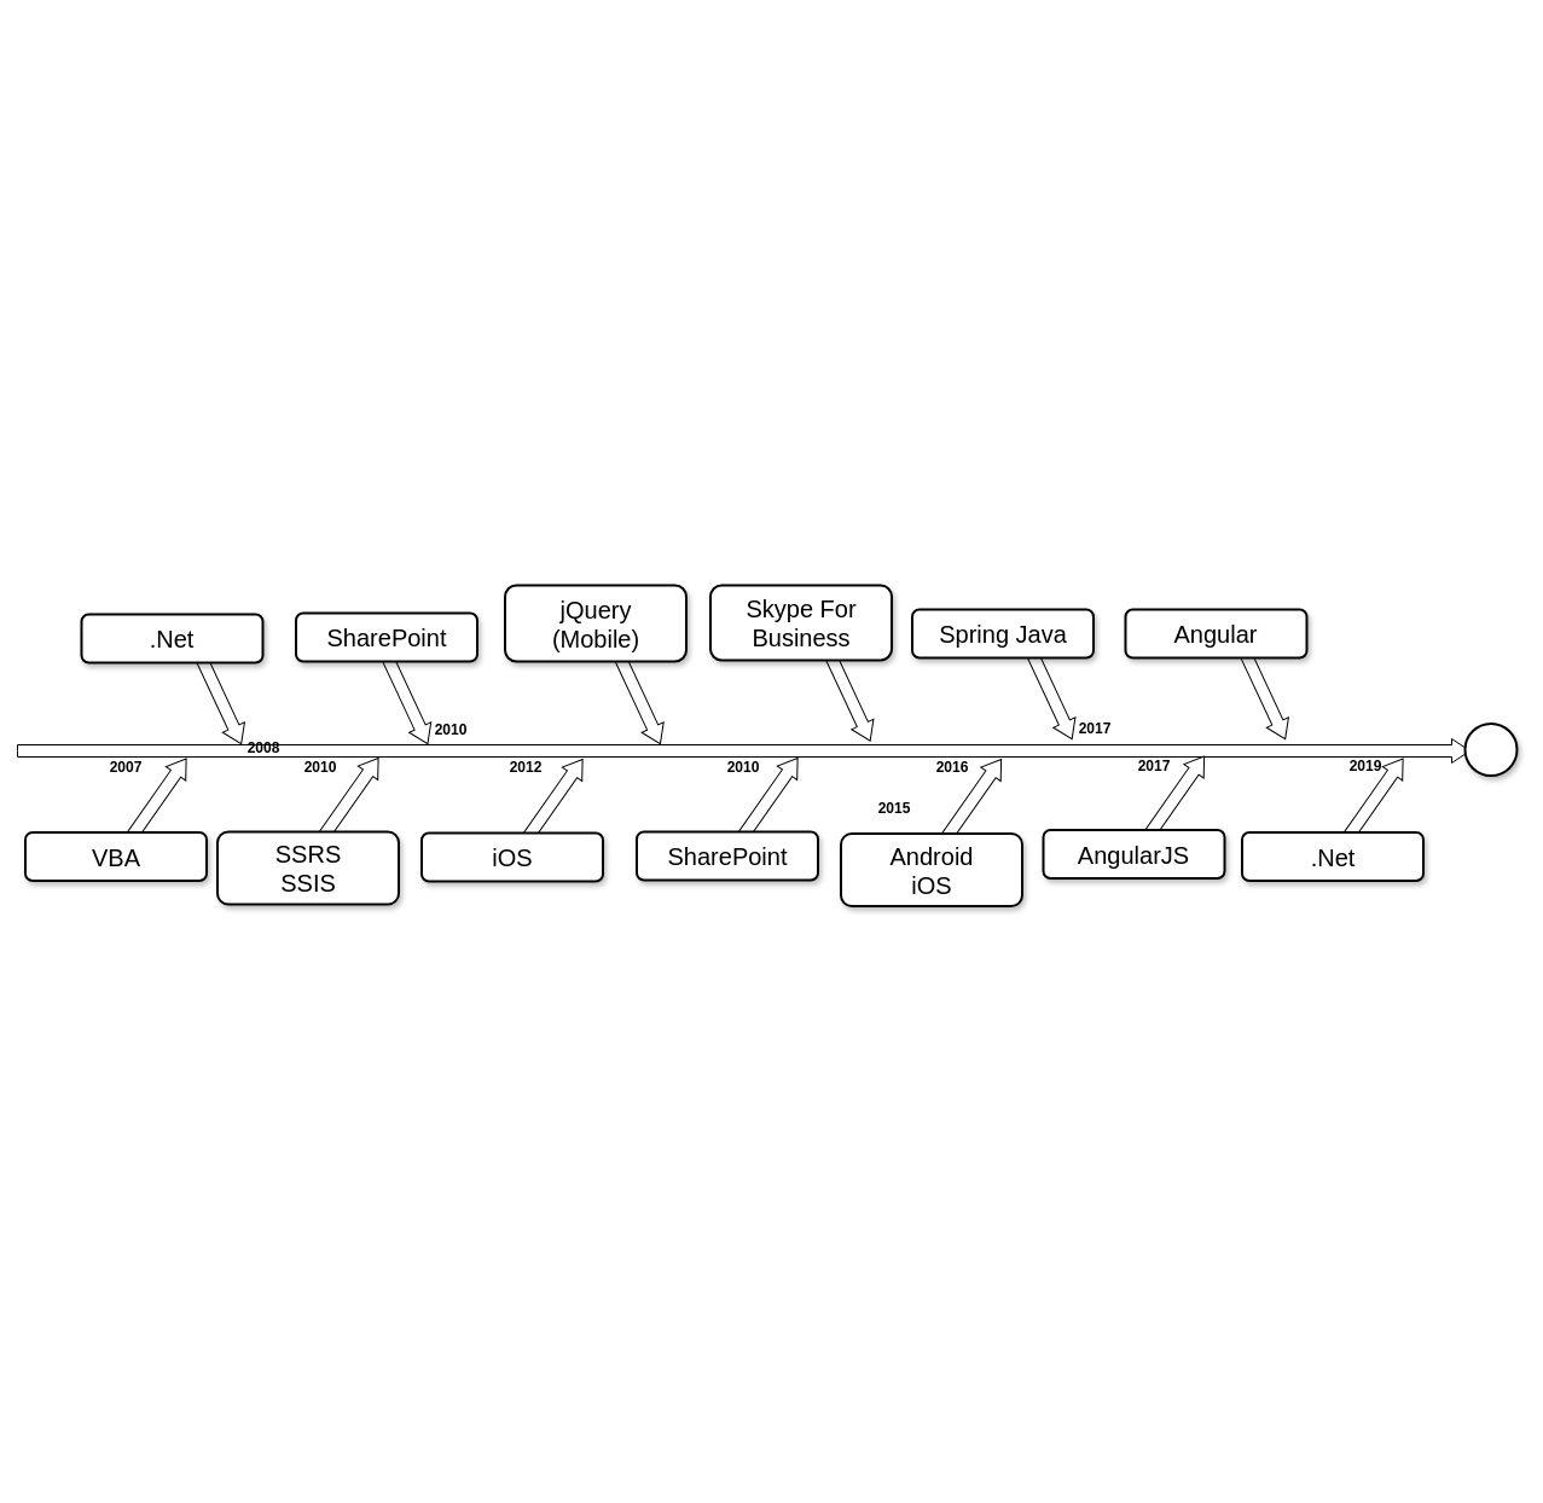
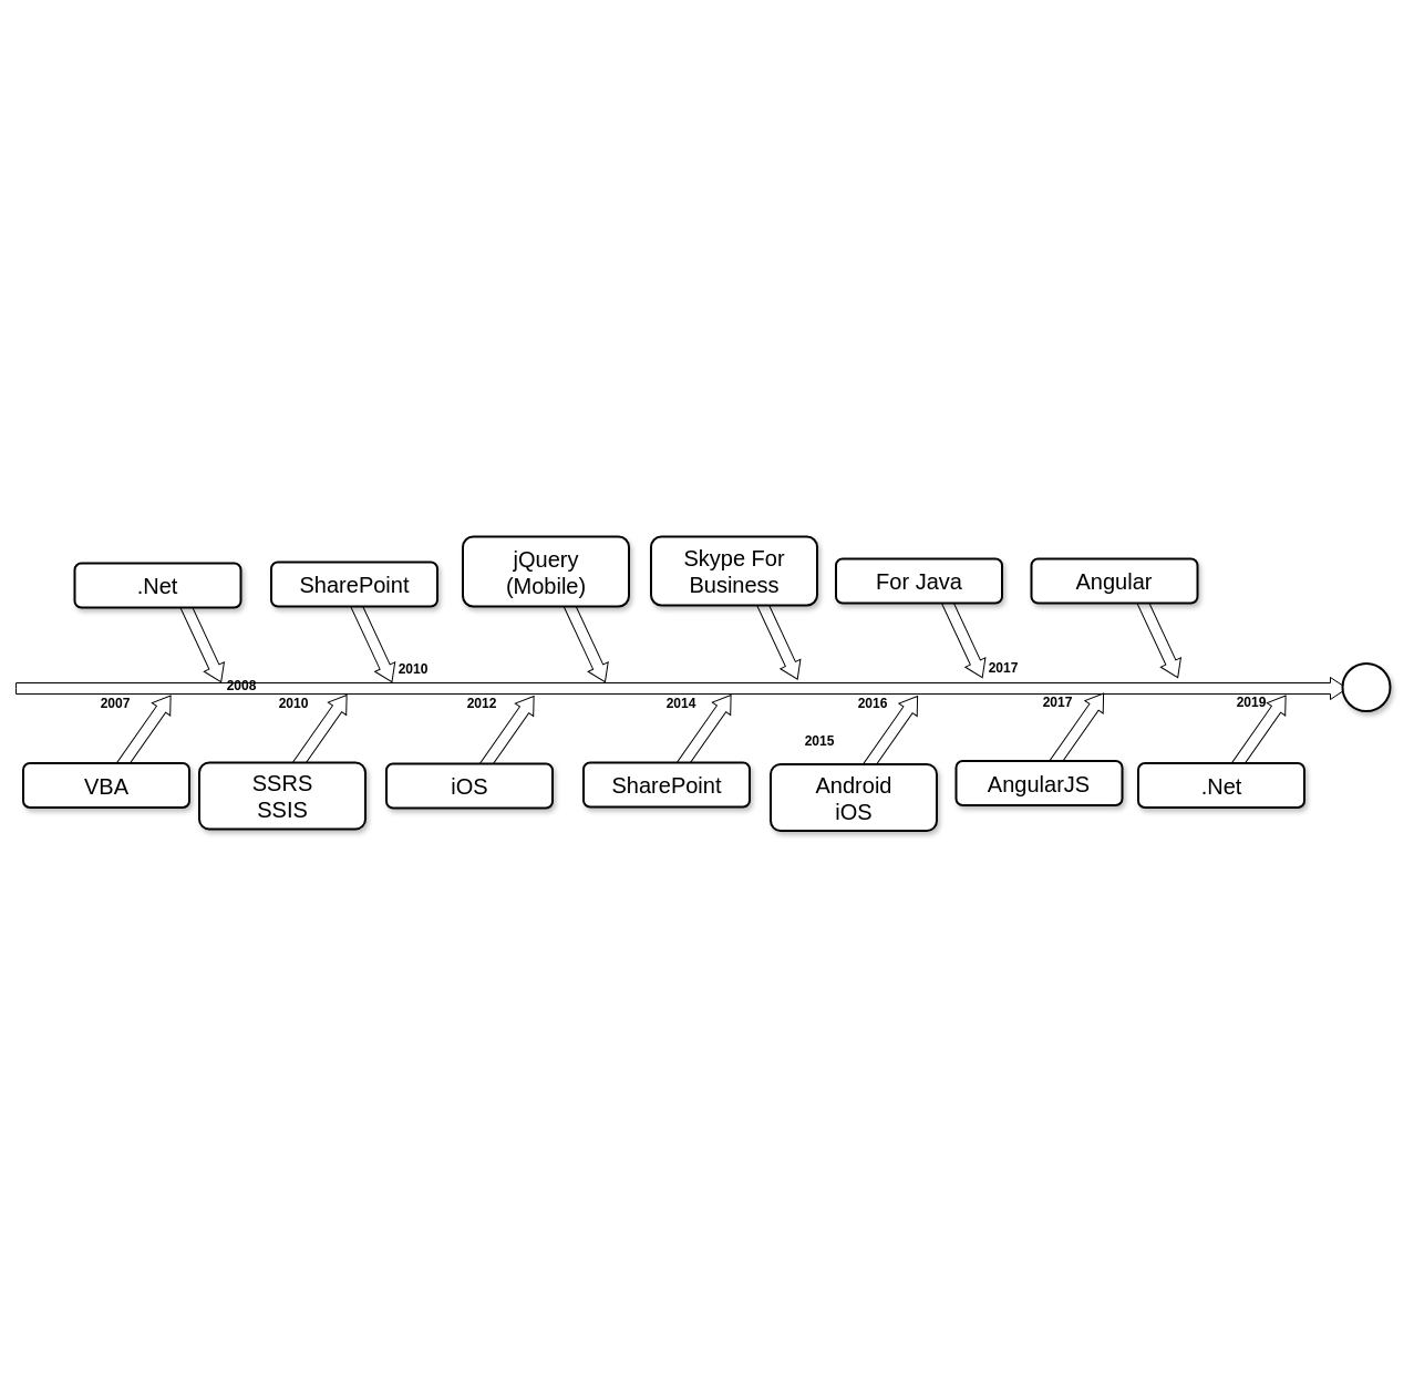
  <mxCell id="0" style=";html=1;" />
  <mxCell id="1" style=";html=1;" parent="0" />
  <mxCell id="2" value="" style="html=1;shadow=0;dashed=0;align=center;verticalAlign=middle;shape=mxgraph.arrows2.arrow;dy=0.5;dx=15;direction=north;notch=0;rounded=0;strokeWidth=1;fontSize=20;rotation=35;" parent="1" vertex="1"><mxGeometry x="113.5" y="618" width="20" height="105" as="geometry" /></mxCell>
  <mxCell id="3" value="" style="html=1;shadow=0;dashed=0;align=center;verticalAlign=middle;shape=mxgraph.arrows2.arrow;dy=0.5;dx=15;direction=north;notch=0;rounded=0;strokeWidth=1;fontSize=20;rotation=90;" parent="1" vertex="1"><mxGeometry x="605" y="20" width="20" height="1202" as="geometry" /></mxCell>
  <mxCell id="4" value="" style="html=1;shadow=0;dashed=0;align=center;verticalAlign=middle;shape=mxgraph.arrows2.arrow;dy=0.5;dx=15;direction=north;notch=0;rounded=0;strokeWidth=1;fontSize=20;rotation=155;" parent="1" vertex="1"><mxGeometry x="167" y="515" width="20" height="105" as="geometry" /></mxCell>
  <mxCell id="5" value="" style="html=1;shadow=0;dashed=0;align=center;verticalAlign=middle;shape=mxgraph.arrows2.arrow;dy=0.5;dx=15;direction=north;notch=0;rounded=0;strokeWidth=1;fontSize=20;rotation=155;" parent="1" vertex="1"><mxGeometry x="321.5" y="516" width="20" height="104" as="geometry" /></mxCell>
  <mxCell id="6" value=".Net" style="rounded=1;whiteSpace=wrap;html=1;shadow=1;strokeWidth=2;fontSize=20;" parent="1" vertex="1"><mxGeometry x="67" y="508" width="150" height="40" as="geometry" /></mxCell>
  <mxCell id="7" value="SharePoint" style="rounded=1;whiteSpace=wrap;html=1;shadow=1;strokeWidth=2;fontSize=20;" parent="1" vertex="1"><mxGeometry x="244.5" y="507" width="150" height="40" as="geometry" /></mxCell>
  <mxCell id="8" value="VBA" style="rounded=1;whiteSpace=wrap;html=1;shadow=1;strokeWidth=2;fontSize=20;" parent="1" vertex="1"><mxGeometry x="20.5" y="688.5" width="150" height="40" as="geometry" /></mxCell>
  <mxCell id="9" value="" style="ellipse;whiteSpace=wrap;html=1;rounded=1;shadow=1;strokeWidth=2;fontSize=20;" parent="1" vertex="1"><mxGeometry x="1212" y="598.5" width="43" height="43" as="geometry" /></mxCell>
  <mxCell id="10" value="" style="html=1;shadow=0;dashed=0;align=center;verticalAlign=middle;shape=mxgraph.arrows2.arrow;dy=0.5;dx=15;direction=north;notch=0;rounded=0;strokeWidth=1;fontSize=20;rotation=155;" vertex="1" parent="1"><mxGeometry x="514" y="516" width="20" height="104" as="geometry" /></mxCell>
  <mxCell id="11" value="jQuery&lt;br&gt;(Mobile)" style="rounded=1;whiteSpace=wrap;html=1;shadow=1;strokeWidth=2;fontSize=20;" vertex="1" parent="1"><mxGeometry x="417.5" y="484" width="150" height="63" as="geometry" /></mxCell>
  <mxCell id="12" value="" style="html=1;shadow=0;dashed=0;align=center;verticalAlign=middle;shape=mxgraph.arrows2.arrow;dy=0.5;dx=15;direction=north;notch=0;rounded=0;strokeWidth=1;fontSize=20;rotation=35;" vertex="1" parent="1"><mxGeometry x="272.5" y="617.5" width="20" height="105" as="geometry" /></mxCell>
  <mxCell id="13" value="SSRS&lt;br&gt;SSIS" style="rounded=1;whiteSpace=wrap;html=1;shadow=1;strokeWidth=2;fontSize=20;" vertex="1" parent="1"><mxGeometry x="179.5" y="688" width="150" height="60" as="geometry" /></mxCell>
  <mxCell id="14" value="" style="html=1;shadow=0;dashed=0;align=center;verticalAlign=middle;shape=mxgraph.arrows2.arrow;dy=0.5;dx=15;direction=north;notch=0;rounded=0;strokeWidth=1;fontSize=20;rotation=35;" vertex="1" parent="1"><mxGeometry x="441.5" y="618.5" width="20" height="105" as="geometry" /></mxCell>
  <mxCell id="15" value="iOS" style="rounded=1;whiteSpace=wrap;html=1;shadow=1;strokeWidth=2;fontSize=20;" vertex="1" parent="1"><mxGeometry x="348.5" y="689" width="150" height="40" as="geometry" /></mxCell>
  <mxCell id="16" value="" style="html=1;shadow=0;dashed=0;align=center;verticalAlign=middle;shape=mxgraph.arrows2.arrow;dy=0.5;dx=15;direction=north;notch=0;rounded=0;strokeWidth=1;fontSize=20;rotation=155;" vertex="1" parent="1"><mxGeometry x="687.5" y="512.5" width="20" height="105" as="geometry" /></mxCell>
  <mxCell id="17" value="Skype For Business" style="rounded=1;whiteSpace=wrap;html=1;shadow=1;strokeWidth=2;fontSize=20;" vertex="1" parent="1"><mxGeometry x="587.5" y="484" width="150" height="62" as="geometry" /></mxCell>
  <mxCell id="18" value="" style="html=1;shadow=0;dashed=0;align=center;verticalAlign=middle;shape=mxgraph.arrows2.arrow;dy=0.5;dx=15;direction=north;notch=0;rounded=0;strokeWidth=1;fontSize=20;rotation=35;" vertex="1" parent="1"><mxGeometry x="619.5" y="617.5" width="20" height="105" as="geometry" /></mxCell>
  <mxCell id="19" value="SharePoint" style="rounded=1;whiteSpace=wrap;html=1;shadow=1;strokeWidth=2;fontSize=20;" vertex="1" parent="1"><mxGeometry x="526.5" y="688" width="150" height="40" as="geometry" /></mxCell>
  <mxCell id="20" value="" style="html=1;shadow=0;dashed=0;align=center;verticalAlign=middle;shape=mxgraph.arrows2.arrow;dy=0.5;dx=15;direction=north;notch=0;rounded=0;strokeWidth=1;fontSize=20;rotation=155;" vertex="1" parent="1"><mxGeometry x="854.5" y="511" width="20" height="105" as="geometry" /></mxCell>
- <mxCell id="21" value="Spring Java" style="rounded=1;whiteSpace=wrap;html=1;shadow=1;strokeWidth=2;fontSize=20;" vertex="1" parent="1"><mxGeometry x="754.5" y="504" width="150" height="40" as="geometry" /></mxCell>
+ <mxCell id="21" value="For Java" style="rounded=1;whiteSpace=wrap;html=1;shadow=1;strokeWidth=2;fontSize=20;" vertex="1" parent="1"><mxGeometry x="754.5" y="504" width="150" height="40" as="geometry" /></mxCell>
  <mxCell id="22" value="" style="html=1;shadow=0;dashed=0;align=center;verticalAlign=middle;shape=mxgraph.arrows2.arrow;dy=0.5;dx=15;direction=north;notch=0;rounded=0;strokeWidth=1;fontSize=20;rotation=35;" vertex="1" parent="1"><mxGeometry x="788" y="618.5" width="20" height="105" as="geometry" /></mxCell>
  <mxCell id="23" value="Android&lt;br&gt;iOS" style="rounded=1;whiteSpace=wrap;html=1;shadow=1;strokeWidth=2;fontSize=20;" vertex="1" parent="1"><mxGeometry x="695.5" y="689.5" width="150" height="60" as="geometry" /></mxCell>
  <mxCell id="24" value="" style="html=1;shadow=0;dashed=0;align=center;verticalAlign=middle;shape=mxgraph.arrows2.arrow;dy=0.5;dx=15;direction=north;notch=0;rounded=0;strokeWidth=1;fontSize=20;rotation=35;" vertex="1" parent="1"><mxGeometry x="956" y="616" width="20" height="105" as="geometry" /></mxCell>
  <mxCell id="25" value="AngularJS" style="rounded=1;whiteSpace=wrap;html=1;shadow=1;strokeWidth=2;fontSize=20;" vertex="1" parent="1"><mxGeometry x="863" y="686.5" width="150" height="40" as="geometry" /></mxCell>
  <mxCell id="26" value="" style="html=1;shadow=0;dashed=0;align=center;verticalAlign=middle;shape=mxgraph.arrows2.arrow;dy=0.5;dx=15;direction=north;notch=0;rounded=0;strokeWidth=1;fontSize=20;rotation=155;" vertex="1" parent="1"><mxGeometry x="1031" y="511" width="20" height="105" as="geometry" /></mxCell>
  <mxCell id="27" value="Angular" style="rounded=1;whiteSpace=wrap;html=1;shadow=1;strokeWidth=2;fontSize=20;" vertex="1" parent="1"><mxGeometry x="931" y="504" width="150" height="40" as="geometry" /></mxCell>
  <mxCell id="28" value="" style="html=1;shadow=0;dashed=0;align=center;verticalAlign=middle;shape=mxgraph.arrows2.arrow;dy=0.5;dx=15;direction=north;notch=0;rounded=0;strokeWidth=1;fontSize=20;rotation=35;" vertex="1" parent="1"><mxGeometry x="1120.5" y="618" width="20" height="105" as="geometry" /></mxCell>
  <mxCell id="29" value=".Net" style="rounded=1;whiteSpace=wrap;html=1;shadow=1;strokeWidth=2;fontSize=20;" vertex="1" parent="1"><mxGeometry x="1027.5" y="688.5" width="150" height="40" as="geometry" /></mxCell>
  <mxCell id="30" value="&lt;b&gt;2007&lt;/b&gt;" style="text;html=1;strokeColor=none;fillColor=none;align=center;verticalAlign=middle;whiteSpace=wrap;rounded=0;" vertex="1" parent="1"><mxGeometry x="83.5" y="625" width="40" height="20" as="geometry" /></mxCell>
  <mxCell id="31" value="&lt;b&gt;2008&lt;/b&gt;" style="text;html=1;strokeColor=none;fillColor=none;align=center;verticalAlign=middle;whiteSpace=wrap;rounded=0;" vertex="1" parent="1"><mxGeometry x="198" y="609" width="40" height="20" as="geometry" /></mxCell>
  <mxCell id="32" value="&lt;b&gt;2010&lt;/b&gt;&lt;span style=&quot;font-family: &amp;#34;helvetica&amp;#34; , &amp;#34;arial&amp;#34; , sans-serif ; font-size: 0px ; white-space: nowrap&quot;&gt;%3CmxGraphModel%3E%3Croot%3E%3CmxCell%20id%3D%220%22%2F%3E%3CmxCell%20id%3D%221%22%20parent%3D%220%22%2F%3E%3CmxCell%20id%3D%222%22%20value%3D%22%26lt%3Bb%26gt%3B2008%26lt%3B%2Fb%26gt%3B%22%20style%3D%22text%3Bhtml%3D1%3BstrokeColor%3Dnone%3BfillColor%3Dnone%3Balign%3Dcenter%3BverticalAlign%3Dmiddle%3BwhiteSpace%3Dwrap%3Brounded%3D0%3B%22%20vertex%3D%221%22%20parent%3D%221%22%3E%3CmxGeometry%20x%3D%22397%22%20y%3D%22551%22%20width%3D%2240%22%20height%3D%2220%22%20as%3D%22geometry%22%2F%3E%3C%2FmxCell%3E%3C%2Froot%3E%3C%2FmxGraphModel%3E&lt;/span&gt;" style="text;html=1;strokeColor=none;fillColor=none;align=center;verticalAlign=middle;whiteSpace=wrap;rounded=0;" vertex="1" parent="1"><mxGeometry x="245" y="625" width="40" height="20" as="geometry" /></mxCell>
  <mxCell id="33" value="&lt;b&gt;2010&lt;/b&gt;&lt;span style=&quot;font-family: &amp;#34;helvetica&amp;#34; , &amp;#34;arial&amp;#34; , sans-serif ; font-size: 0px ; white-space: nowrap&quot;&gt;%3CmxGraphModel%3E%3Croot%3E%3CmxCell%20id%3D%220%22%2F%3E%3CmxCell%20id%3D%221%22%20parent%3D%220%22%2F%3E%3CmxCell%20id%3D%222%22%20value%3D%22%26lt%3Bb%26gt%3B2008%26lt%3B%2Fb%26gt%3B%22%20style%3D%22text%3Bhtml%3D1%3BstrokeColor%3Dnone%3BfillColor%3Dnone%3Balign%3Dcenter%3BverticalAlign%3Dmiddle%3BwhiteSpace%3Dwrap%3Brounded%3D0%3B%22%20vertex%3D%221%22%20parent%3D%221%22%3E%3CmxGeometry%20x%3D%22397%22%20y%3D%22551%22%20width%3D%2240%22%20height%3D%2220%22%20as%3D%22geometry%22%2F%3E%3C%2FmxCell%3E%3C%2Froot%3E%3C%2FmxGraphModel%3E&lt;/span&gt;" style="text;html=1;strokeColor=none;fillColor=none;align=center;verticalAlign=middle;whiteSpace=wrap;rounded=0;" vertex="1" parent="1"><mxGeometry x="353" y="594" width="40" height="20" as="geometry" /></mxCell>
  <mxCell id="34" value="&lt;b&gt;2012&lt;/b&gt;" style="text;html=1;strokeColor=none;fillColor=none;align=center;verticalAlign=middle;whiteSpace=wrap;rounded=0;" vertex="1" parent="1"><mxGeometry x="415" y="625" width="40" height="20" as="geometry" /></mxCell>
- <mxCell id="35" value="&lt;b&gt;2010&lt;/b&gt;" style="text;html=1;strokeColor=none;fillColor=none;align=center;verticalAlign=middle;whiteSpace=wrap;rounded=0;" vertex="1" parent="1"><mxGeometry x="595.19" y="625" width="40" height="20" as="geometry" /></mxCell>
+ <mxCell id="35" value="&lt;b&gt;2014&lt;/b&gt;" style="text;html=1;strokeColor=none;fillColor=none;align=center;verticalAlign=middle;whiteSpace=wrap;rounded=0;" vertex="1" parent="1"><mxGeometry x="595.19" y="625" width="40" height="20" as="geometry" /></mxCell>
  <mxCell id="36" value="&lt;b&gt;2015&lt;/b&gt;" style="text;html=1;strokeColor=none;fillColor=none;align=center;verticalAlign=middle;whiteSpace=wrap;rounded=0;" vertex="1" parent="1"><mxGeometry x="719.69" y="658.5" width="40" height="20" as="geometry" /></mxCell>
  <mxCell id="37" value="&lt;b&gt;2016&lt;/b&gt;" style="text;html=1;strokeColor=none;fillColor=none;align=center;verticalAlign=middle;whiteSpace=wrap;rounded=0;" vertex="1" parent="1"><mxGeometry x="768.19" y="624.5" width="40" height="20" as="geometry" /></mxCell>
  <mxCell id="38" value="&lt;b&gt;2017&lt;/b&gt;" style="text;html=1;strokeColor=none;fillColor=none;align=center;verticalAlign=middle;whiteSpace=wrap;rounded=0;" vertex="1" parent="1"><mxGeometry x="886.19" y="593" width="40" height="20" as="geometry" /></mxCell>
  <mxCell id="39" value="&lt;b&gt;2017&lt;/b&gt;" style="text;html=1;strokeColor=none;fillColor=none;align=center;verticalAlign=middle;whiteSpace=wrap;rounded=0;" vertex="1" parent="1"><mxGeometry x="934.69" y="624" width="40" height="20" as="geometry" /></mxCell>
  <mxCell id="40" value="&lt;b&gt;2019&lt;/b&gt;" style="text;html=1;strokeColor=none;fillColor=none;align=center;verticalAlign=middle;whiteSpace=wrap;rounded=0;" vertex="1" parent="1"><mxGeometry x="1109.69" y="623.5" width="40" height="20" as="geometry" /></mxCell>
